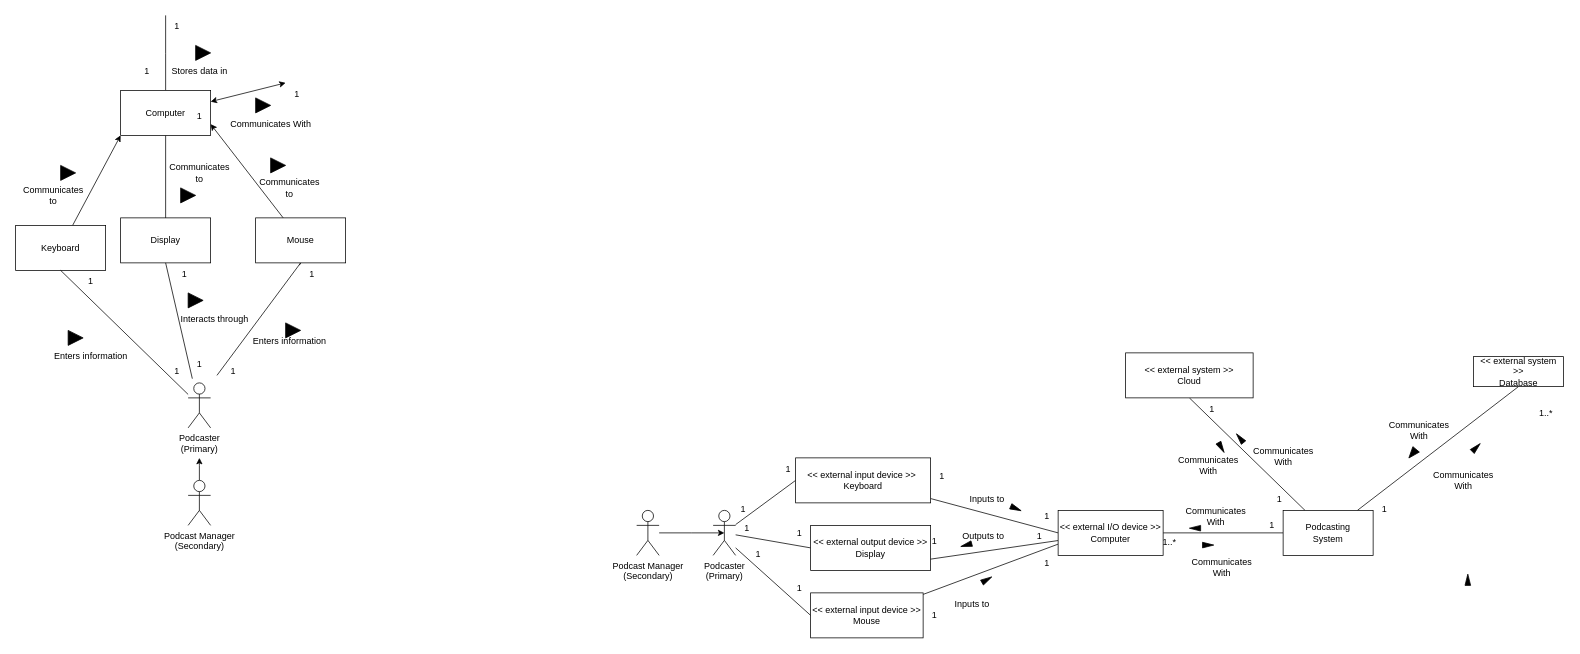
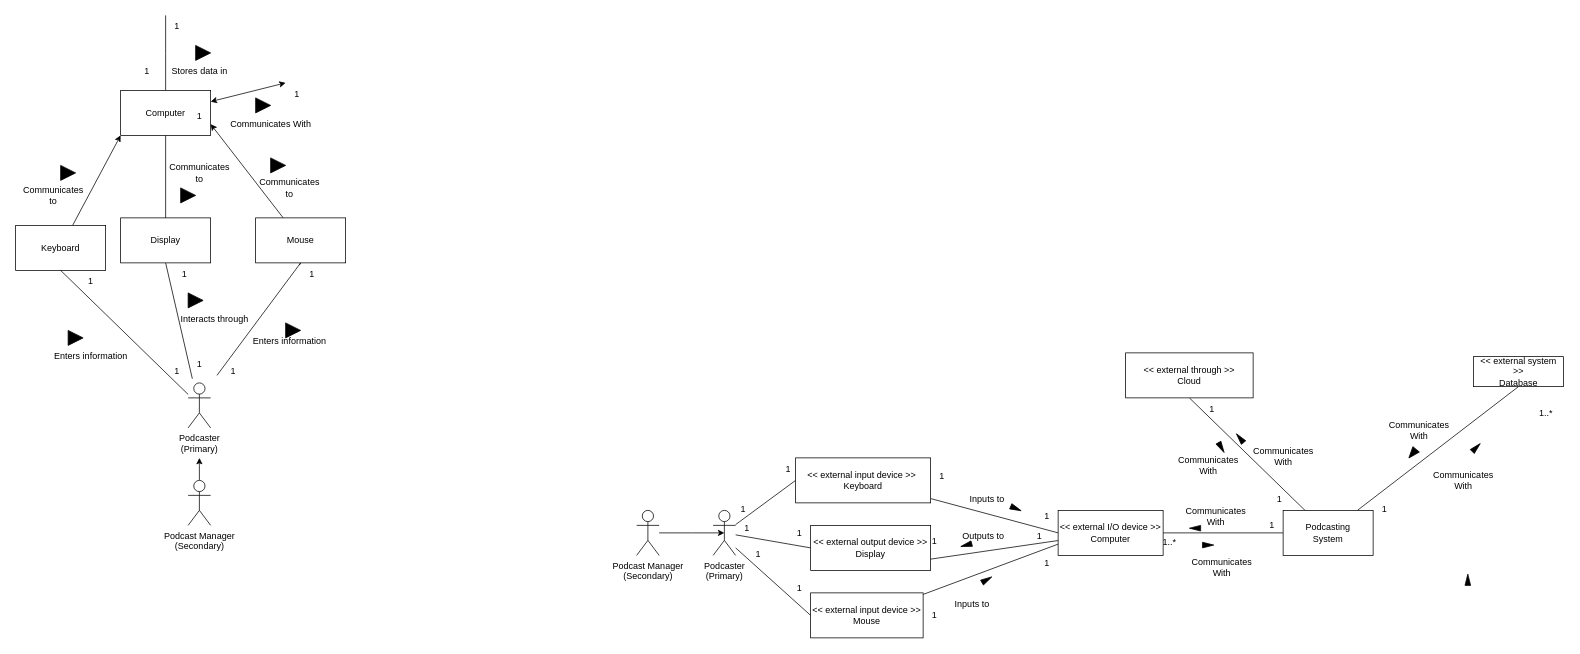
  <mxCell id="0" />
  <mxCell id="1" parent="0" />
  <mxCell id="2" style="rounded=0;orthogonalLoop=1;jettySize=auto;html=1;entryX=0.5;entryY=1;entryDx=0;entryDy=0;endArrow=none;endFill=0;" parent="1" edge="1"><mxGeometry relative="1" as="geometry"><mxPoint x="398.474" y="353.048" as="sourcePoint" /><mxPoint x="400" y="350" as="targetPoint" /></mxGeometry></mxCell>
  <mxCell id="3" value="Podcaster&lt;br&gt;(Primary)" style="shape=umlActor;verticalLabelPosition=bottom;verticalAlign=top;html=1;outlineConnect=0;" parent="1" vertex="1"><mxGeometry x="250" y="510" width="30" height="60" as="geometry" /></mxCell>
  <mxCell id="4" value="1" style="text;html=1;align=center;verticalAlign=middle;resizable=0;points=[];autosize=1;strokeColor=none;fillColor=none;" parent="1" vertex="1"><mxGeometry x="220" y="480" width="30" height="30" as="geometry" /></mxCell>
  <mxCell id="5" value="1" style="text;html=1;align=center;verticalAlign=middle;resizable=0;points=[];autosize=1;strokeColor=none;fillColor=none;" parent="1" vertex="1"><mxGeometry x="250" y="470" width="30" height="30" as="geometry" /></mxCell>
  <mxCell id="6" value="1" style="text;html=1;align=center;verticalAlign=middle;resizable=0;points=[];autosize=1;strokeColor=none;fillColor=none;" parent="1" vertex="1"><mxGeometry x="295" y="480" width="30" height="30" as="geometry" /></mxCell>
  <mxCell id="7" style="rounded=0;orthogonalLoop=1;jettySize=auto;html=1;entryX=0;entryY=1;entryDx=0;entryDy=0;" parent="1" source="8" target="21" edge="1"><mxGeometry relative="1" as="geometry" /></mxCell>
  <mxCell id="8" value="Keyboard" style="rounded=0;whiteSpace=wrap;html=1;" parent="1" vertex="1"><mxGeometry x="20" y="300" width="120" height="60" as="geometry" /></mxCell>
  <mxCell id="9" style="rounded=0;orthogonalLoop=1;jettySize=auto;html=1;entryX=1;entryY=0.75;entryDx=0;entryDy=0;" parent="1" source="10" target="21" edge="1"><mxGeometry relative="1" as="geometry" /></mxCell>
  <mxCell id="10" value="Mouse" style="rounded=0;whiteSpace=wrap;html=1;" parent="1" vertex="1"><mxGeometry x="340" y="290" width="120" height="60" as="geometry" /></mxCell>
  <mxCell id="11" value="" style="edgeStyle=orthogonalEdgeStyle;rounded=0;orthogonalLoop=1;jettySize=auto;html=1;entryX=1;entryY=0;entryDx=0;entryDy=0;" parent="1" source="12" target="12" edge="1"><mxGeometry relative="1" as="geometry"><Array as="points"><mxPoint x="260" y="290" /></Array></mxGeometry></mxCell>
  <mxCell id="12" value="Display" style="rounded=0;whiteSpace=wrap;html=1;" parent="1" vertex="1"><mxGeometry x="160" y="290" width="120" height="60" as="geometry" /></mxCell>
  <mxCell id="13" value="Enters information" style="text;html=1;align=center;verticalAlign=middle;resizable=0;points=[];autosize=1;strokeColor=none;fillColor=none;" parent="1" vertex="1"><mxGeometry x="60" y="460" width="120" height="30" as="geometry" /></mxCell>
  <mxCell id="14" value="Enters information" style="text;html=1;align=center;verticalAlign=middle;resizable=0;points=[];autosize=1;strokeColor=none;fillColor=none;" parent="1" vertex="1"><mxGeometry x="325" y="440" width="120" height="30" as="geometry" /></mxCell>
  <mxCell id="15" value="" style="rounded=0;orthogonalLoop=1;jettySize=auto;html=1;entryX=0.5;entryY=1;entryDx=0;entryDy=0;endArrow=none;endFill=0;exitX=0.187;exitY=1.147;exitDx=0;exitDy=0;exitPerimeter=0;" parent="1" source="5" target="12" edge="1"><mxGeometry relative="1" as="geometry"><mxPoint x="250" y="487.08" as="sourcePoint" /><mxPoint x="223.586" y="379.999" as="targetPoint" /></mxGeometry></mxCell>
  <mxCell id="16" style="rounded=0;orthogonalLoop=1;jettySize=auto;html=1;endArrow=none;endFill=0;exitX=0.5;exitY=1;exitDx=0;exitDy=0;" parent="1" source="8" target="3" edge="1"><mxGeometry relative="1" as="geometry"><mxPoint x="97.686" y="387.028" as="sourcePoint" /></mxGeometry></mxCell>
  <mxCell id="17" value="" style="rounded=0;orthogonalLoop=1;jettySize=auto;html=1;entryX=0.5;entryY=1;entryDx=0;entryDy=0;endArrow=none;endFill=0;" parent="1" target="10" edge="1"><mxGeometry relative="1" as="geometry"><mxPoint x="288.45" y="500" as="sourcePoint" /><mxPoint x="379.993" y="388.123" as="targetPoint" /></mxGeometry></mxCell>
  <mxCell id="18" style="edgeStyle=orthogonalEdgeStyle;rounded=0;orthogonalLoop=1;jettySize=auto;html=1;entryX=0.5;entryY=1;entryDx=0;entryDy=0;endArrow=none;endFill=0;" parent="1" source="21" edge="1"><mxGeometry relative="1" as="geometry"><mxPoint x="220" y="20" as="targetPoint" /></mxGeometry></mxCell>
  <mxCell id="19" style="edgeStyle=orthogonalEdgeStyle;rounded=0;orthogonalLoop=1;jettySize=auto;html=1;entryX=0.5;entryY=0;entryDx=0;entryDy=0;endArrow=none;" parent="1" source="21" target="12" edge="1"><mxGeometry relative="1" as="geometry" /></mxCell>
  <mxCell id="20" style="rounded=0;orthogonalLoop=1;jettySize=auto;html=1;entryX=0;entryY=1;entryDx=0;entryDy=0;startArrow=classic;startFill=1;" parent="1" source="21" edge="1"><mxGeometry relative="1" as="geometry"><mxPoint x="379.99" y="110" as="targetPoint" /></mxGeometry></mxCell>
  <mxCell id="21" value="Computer" style="rounded=0;whiteSpace=wrap;html=1;" parent="1" vertex="1"><mxGeometry x="160" y="120" width="120" height="60" as="geometry" /></mxCell>
  <mxCell id="22" style="edgeStyle=orthogonalEdgeStyle;rounded=0;orthogonalLoop=1;jettySize=auto;html=1;" parent="1" source="23" edge="1"><mxGeometry relative="1" as="geometry"><mxPoint x="265" y="610" as="targetPoint" /></mxGeometry></mxCell>
  <mxCell id="23" value="Podcast Manager&lt;br&gt;(Secondary)" style="shape=umlActor;verticalLabelPosition=bottom;verticalAlign=top;html=1;outlineConnect=0;" parent="1" vertex="1"><mxGeometry x="250" y="640" width="30" height="60" as="geometry" /></mxCell>
  <mxCell id="24" value="" style="triangle;whiteSpace=wrap;html=1;fillColor=#000000;" parent="1" vertex="1"><mxGeometry x="90" y="440" width="20" height="20" as="geometry" /></mxCell>
  <mxCell id="25" value="" style="triangle;whiteSpace=wrap;html=1;fillColor=#000000;" parent="1" vertex="1"><mxGeometry x="379.99" y="430" width="20" height="20" as="geometry" /></mxCell>
  <mxCell id="26" value="" style="triangle;whiteSpace=wrap;html=1;fillColor=#000000;" parent="1" vertex="1"><mxGeometry x="250" y="390" width="20" height="20" as="geometry" /></mxCell>
  <mxCell id="27" value="Interacts through" style="text;html=1;align=center;verticalAlign=middle;resizable=0;points=[];autosize=1;strokeColor=none;fillColor=none;" parent="1" vertex="1"><mxGeometry x="230" y="410" width="110" height="30" as="geometry" /></mxCell>
  <mxCell id="28" value="Communicates&lt;br&gt;to" style="text;html=1;align=center;verticalAlign=middle;resizable=0;points=[];autosize=1;strokeColor=none;fillColor=none;" parent="1" vertex="1"><mxGeometry x="20" y="240" width="100" height="40" as="geometry" /></mxCell>
  <mxCell id="29" value="Stores data in" style="text;html=1;align=center;verticalAlign=middle;resizable=0;points=[];autosize=1;strokeColor=none;fillColor=none;" parent="1" vertex="1"><mxGeometry x="215" y="80" width="100" height="30" as="geometry" /></mxCell>
  <mxCell id="30" value="1" style="text;html=1;align=center;verticalAlign=middle;resizable=0;points=[];autosize=1;strokeColor=none;fillColor=none;" parent="1" vertex="1"><mxGeometry x="105" y="360" width="30" height="30" as="geometry" /></mxCell>
  <mxCell id="31" value="1" style="text;html=1;align=center;verticalAlign=middle;resizable=0;points=[];autosize=1;strokeColor=none;fillColor=none;" parent="1" vertex="1"><mxGeometry x="399.99" y="350" width="30" height="30" as="geometry" /></mxCell>
  <mxCell id="32" value="1" style="text;html=1;align=center;verticalAlign=middle;resizable=0;points=[];autosize=1;strokeColor=none;fillColor=none;" parent="1" vertex="1"><mxGeometry x="230" y="350" width="30" height="30" as="geometry" /></mxCell>
  <mxCell id="33" value="1" style="text;html=1;align=center;verticalAlign=middle;resizable=0;points=[];autosize=1;strokeColor=none;fillColor=none;" parent="1" vertex="1"><mxGeometry x="220" y="20" width="30" height="30" as="geometry" /></mxCell>
  <mxCell id="34" value="Communicates With" style="text;html=1;align=center;verticalAlign=middle;resizable=0;points=[];autosize=1;strokeColor=none;fillColor=none;" parent="1" vertex="1"><mxGeometry x="295" y="150" width="130" height="30" as="geometry" /></mxCell>
  <mxCell id="35" value="1" style="text;html=1;align=center;verticalAlign=middle;resizable=0;points=[];autosize=1;strokeColor=none;fillColor=none;" parent="1" vertex="1"><mxGeometry x="379.99" y="110" width="30" height="30" as="geometry" /></mxCell>
  <mxCell id="36" value="1" style="text;html=1;align=center;verticalAlign=middle;resizable=0;points=[];autosize=1;strokeColor=none;fillColor=none;" parent="1" vertex="1"><mxGeometry x="250" y="140" width="30" height="30" as="geometry" /></mxCell>
  <mxCell id="37" value="Communicates&lt;br&gt;to" style="text;html=1;align=center;verticalAlign=middle;resizable=0;points=[];autosize=1;strokeColor=none;fillColor=none;" parent="1" vertex="1"><mxGeometry x="335" y="230" width="100" height="40" as="geometry" /></mxCell>
  <mxCell id="38" value="Communicates&lt;br&gt;to" style="text;html=1;align=center;verticalAlign=middle;resizable=0;points=[];autosize=1;strokeColor=none;fillColor=none;" parent="1" vertex="1"><mxGeometry x="215" y="210" width="100" height="40" as="geometry" /></mxCell>
  <mxCell id="39" value="" style="triangle;whiteSpace=wrap;html=1;fillColor=#000000;" parent="1" vertex="1"><mxGeometry x="359.99" y="210" width="20" height="20" as="geometry" /></mxCell>
  <mxCell id="40" value="" style="triangle;whiteSpace=wrap;html=1;fillColor=#000000;" parent="1" vertex="1"><mxGeometry x="240" y="250" width="20" height="20" as="geometry" /></mxCell>
  <mxCell id="41" value="" style="triangle;whiteSpace=wrap;html=1;fillColor=#000000;" parent="1" vertex="1"><mxGeometry x="80" y="220" width="20" height="20" as="geometry" /></mxCell>
  <mxCell id="42" value="" style="triangle;whiteSpace=wrap;html=1;fillColor=#000000;" parent="1" vertex="1"><mxGeometry x="340" y="130" width="20" height="20" as="geometry" /></mxCell>
  <mxCell id="43" value="" style="triangle;whiteSpace=wrap;html=1;fillColor=#000000;" parent="1" vertex="1"><mxGeometry x="260" y="60" width="20" height="20" as="geometry" /></mxCell>
  <mxCell id="44" value="1" style="text;html=1;align=center;verticalAlign=middle;resizable=0;points=[];autosize=1;strokeColor=none;fillColor=none;" parent="1" vertex="1"><mxGeometry x="180" y="80" width="30" height="30" as="geometry" /></mxCell>
  <mxCell id="45" style="rounded=0;orthogonalLoop=1;jettySize=auto;html=1;entryX=0;entryY=0.5;entryDx=0;entryDy=0;endArrow=none;endFill=0;" edge="1" parent="1" source="48" target="53"><mxGeometry relative="1" as="geometry" /></mxCell>
  <mxCell id="46" style="rounded=0;orthogonalLoop=1;jettySize=auto;html=1;entryX=0;entryY=0.5;entryDx=0;entryDy=0;endArrow=none;endFill=0;" edge="1" parent="1" target="52"><mxGeometry relative="1" as="geometry"><mxPoint x="980" y="730.001" as="sourcePoint" /><mxPoint x="1140" y="949.43" as="targetPoint" /></mxGeometry></mxCell>
  <mxCell id="47" style="rounded=0;orthogonalLoop=1;jettySize=auto;html=1;entryX=0;entryY=0.5;entryDx=0;entryDy=0;endArrow=none;endFill=0;" edge="1" parent="1" source="48" target="50"><mxGeometry relative="1" as="geometry" /></mxCell>
  <mxCell id="48" value="Podcaster&lt;br&gt;(Primary)" style="shape=umlActor;verticalLabelPosition=bottom;verticalAlign=top;html=1;outlineConnect=0;" vertex="1" parent="1"><mxGeometry x="950" y="680" width="30" height="60" as="geometry" /></mxCell>
  <mxCell id="49" style="rounded=0;orthogonalLoop=1;jettySize=auto;html=1;entryX=0;entryY=0.5;entryDx=0;entryDy=0;endArrow=none;endFill=0;" edge="1" parent="1" source="50" target="56"><mxGeometry relative="1" as="geometry" /></mxCell>
  <mxCell id="50" value="&amp;lt;&amp;lt; external input device &amp;gt;&amp;gt;&amp;nbsp;&lt;br&gt;Keyboard" style="rounded=0;whiteSpace=wrap;html=1;" vertex="1" parent="1"><mxGeometry x="1060" y="610" width="180" height="60" as="geometry" /></mxCell>
  <mxCell id="51" style="rounded=0;orthogonalLoop=1;jettySize=auto;html=1;entryX=0;entryY=0.75;entryDx=0;entryDy=0;endArrow=none;endFill=0;" edge="1" parent="1" source="52" target="56"><mxGeometry relative="1" as="geometry" /></mxCell>
  <mxCell id="52" value="&amp;lt;&amp;lt; external input device &amp;gt;&amp;gt;&lt;br&gt;Mouse" style="rounded=0;whiteSpace=wrap;html=1;" vertex="1" parent="1"><mxGeometry x="1080" y="790" width="150" height="60" as="geometry" /></mxCell>
  <mxCell id="53" value="&amp;lt;&amp;lt; external output device &amp;gt;&amp;gt;&lt;br&gt;Display" style="rounded=0;whiteSpace=wrap;html=1;" vertex="1" parent="1"><mxGeometry x="1080" y="700" width="160" height="60" as="geometry" /></mxCell>
  <mxCell id="54" style="rounded=0;orthogonalLoop=1;jettySize=auto;html=1;entryX=1;entryY=0.75;entryDx=0;entryDy=0;endArrow=none;endFill=0;" edge="1" parent="1" source="56" target="53"><mxGeometry relative="1" as="geometry" /></mxCell>
  <mxCell id="55" style="edgeStyle=orthogonalEdgeStyle;rounded=0;orthogonalLoop=1;jettySize=auto;html=1;entryX=0;entryY=0.5;entryDx=0;entryDy=0;endArrow=none;endFill=0;" edge="1" parent="1" source="56" target="64"><mxGeometry relative="1" as="geometry" /></mxCell>
  <mxCell id="56" value="&amp;lt;&amp;lt; external I/O device &amp;gt;&amp;gt;&lt;br&gt;Computer" style="rounded=0;whiteSpace=wrap;html=1;" vertex="1" parent="1"><mxGeometry x="1410" y="680" width="140" height="60" as="geometry" /></mxCell>
  <mxCell id="57" style="edgeStyle=orthogonalEdgeStyle;rounded=0;orthogonalLoop=1;jettySize=auto;html=1;" edge="1" parent="1" source="58"><mxGeometry relative="1" as="geometry"><mxPoint x="965" y="710" as="targetPoint" /></mxGeometry></mxCell>
  <mxCell id="58" value="Podcast Manager&lt;br&gt;(Secondary)" style="shape=umlActor;verticalLabelPosition=bottom;verticalAlign=top;html=1;outlineConnect=0;" vertex="1" parent="1"><mxGeometry x="848.03" y="680" width="30" height="60" as="geometry" /></mxCell>
  <mxCell id="59" value="Inputs to" style="text;html=1;align=center;verticalAlign=middle;resizable=0;points=[];autosize=1;strokeColor=none;fillColor=none;" vertex="1" parent="1"><mxGeometry x="1280" y="650" width="70" height="30" as="geometry" /></mxCell>
  <mxCell id="60" value="Outputs to" style="text;html=1;align=center;verticalAlign=middle;resizable=0;points=[];autosize=1;strokeColor=none;fillColor=none;" vertex="1" parent="1"><mxGeometry x="1270" y="700" width="80" height="30" as="geometry" /></mxCell>
  <mxCell id="61" value="Inputs to" style="text;html=1;align=center;verticalAlign=middle;resizable=0;points=[];autosize=1;strokeColor=none;fillColor=none;" vertex="1" parent="1"><mxGeometry x="1260" y="790" width="70" height="30" as="geometry" /></mxCell>
  <mxCell id="62" style="rounded=0;orthogonalLoop=1;jettySize=auto;html=1;entryX=0.5;entryY=1;entryDx=0;entryDy=0;endArrow=none;endFill=0;" edge="1" parent="1" source="64" target="66"><mxGeometry relative="1" as="geometry" /></mxCell>
  <mxCell id="63" style="rounded=0;orthogonalLoop=1;jettySize=auto;html=1;entryX=0.5;entryY=1;entryDx=0;entryDy=0;endArrow=none;endFill=0;" edge="1" parent="1" source="64" target="67"><mxGeometry relative="1" as="geometry" /></mxCell>
  <mxCell id="64" value="Podcasting&lt;br&gt;System" style="rounded=0;whiteSpace=wrap;html=1;" vertex="1" parent="1"><mxGeometry x="1710" y="680" width="120" height="60" as="geometry" /></mxCell>
  <mxCell id="65" value="Communicates&lt;br&gt;With" style="text;html=1;align=center;verticalAlign=middle;resizable=0;points=[];autosize=1;strokeColor=none;fillColor=none;" vertex="1" parent="1"><mxGeometry x="1570" y="667.5" width="100" height="40" as="geometry" /></mxCell>
- <mxCell id="66" value="&amp;lt;&amp;lt; external system &amp;gt;&amp;gt;&lt;br&gt;Cloud" style="rounded=0;whiteSpace=wrap;html=1;" vertex="1" parent="1"><mxGeometry x="1500" y="470" width="170" height="60" as="geometry" /></mxCell>
+ <mxCell id="66" value="&amp;lt;&amp;lt; external through &amp;gt;&amp;gt;&lt;br&gt;Cloud" style="rounded=0;whiteSpace=wrap;html=1;" vertex="1" parent="1"><mxGeometry x="1500" y="470" width="170" height="60" as="geometry" /></mxCell>
  <mxCell id="67" value="&amp;lt;&amp;lt; external system &amp;gt;&amp;gt;&lt;br&gt;Database" style="rounded=0;whiteSpace=wrap;html=1;" vertex="1" parent="1"><mxGeometry x="1963.75" y="475" width="120" height="40" as="geometry" /></mxCell>
  <mxCell id="68" value="Communicates&lt;br&gt;With" style="text;html=1;align=center;verticalAlign=middle;resizable=0;points=[];autosize=1;strokeColor=none;fillColor=none;" vertex="1" parent="1"><mxGeometry x="1560" y="600" width="100" height="40" as="geometry" /></mxCell>
  <mxCell id="69" value="Communicates&lt;br&gt;With" style="text;html=1;align=center;verticalAlign=middle;resizable=0;points=[];autosize=1;strokeColor=none;fillColor=none;" vertex="1" parent="1"><mxGeometry x="1900" y="620" width="100" height="40" as="geometry" /></mxCell>
  <mxCell id="70" value="" style="triangle;whiteSpace=wrap;html=1;rotation=-90;fillColor=#000000;" vertex="1" parent="1"><mxGeometry x="1948.75" y="768.75" width="15" height="7.5" as="geometry" /></mxCell>
  <mxCell id="71" value="" style="triangle;whiteSpace=wrap;html=1;rotation=130;fillColor=#000000;" vertex="1" parent="1"><mxGeometry x="1875" y="598.75" width="15" height="11.25" as="geometry" /></mxCell>
  <mxCell id="72" value="" style="triangle;whiteSpace=wrap;html=1;rotation=-129;fillColor=#000000;" vertex="1" parent="1"><mxGeometry x="1645" y="580" width="15" height="7.5" as="geometry" /></mxCell>
  <mxCell id="73" value="" style="triangle;whiteSpace=wrap;html=1;rotation=60;fillColor=#000000;" vertex="1" parent="1"><mxGeometry x="1620" y="592.5" width="15" height="7.5" as="geometry" /></mxCell>
  <mxCell id="74" value="" style="triangle;whiteSpace=wrap;html=1;rotation=-180;fillColor=#000000;" vertex="1" parent="1"><mxGeometry x="1585" y="700" width="15" height="7.5" as="geometry" /></mxCell>
  <mxCell id="75" value="" style="triangle;whiteSpace=wrap;html=1;rotation=0;fillColor=#000000;" vertex="1" parent="1"><mxGeometry x="1602.5" y="722.5" width="15" height="7.5" as="geometry" /></mxCell>
  <mxCell id="76" value="" style="triangle;whiteSpace=wrap;html=1;rotation=-67;fillColor=#000000;direction=south;" vertex="1" parent="1"><mxGeometry x="1350" y="670" width="7.5" height="15" as="geometry" /></mxCell>
  <mxCell id="77" value="" style="triangle;whiteSpace=wrap;html=1;rotation=-30;fillColor=#000000;" vertex="1" parent="1"><mxGeometry x="1307.5" y="768.75" width="15" height="7.5" as="geometry" /></mxCell>
  <mxCell id="78" value="" style="triangle;whiteSpace=wrap;html=1;rotation=-195;fillColor=#000000;" vertex="1" parent="1"><mxGeometry x="1280" y="722.5" width="15" height="7.5" as="geometry" /></mxCell>
  <mxCell id="79" value="Communicates&lt;br&gt;With" style="text;html=1;align=center;verticalAlign=middle;resizable=0;points=[];autosize=1;strokeColor=none;fillColor=none;" vertex="1" parent="1"><mxGeometry x="1841.25" y="552.5" width="100" height="40" as="geometry" /></mxCell>
  <mxCell id="80" value="" style="triangle;whiteSpace=wrap;html=1;rotation=-45;fillColor=#000000;" vertex="1" parent="1"><mxGeometry x="1960" y="592.5" width="15" height="7.5" as="geometry" /></mxCell>
  <mxCell id="81" value="Communicates&lt;br&gt;With" style="text;html=1;align=center;verticalAlign=middle;resizable=0;points=[];autosize=1;strokeColor=none;fillColor=none;" vertex="1" parent="1"><mxGeometry x="1660" y="587.5" width="100" height="40" as="geometry" /></mxCell>
  <mxCell id="82" value="Communicates&lt;br&gt;With" style="text;html=1;align=center;verticalAlign=middle;resizable=0;points=[];autosize=1;strokeColor=none;fillColor=none;" vertex="1" parent="1"><mxGeometry x="1577.5" y="736.25" width="100" height="40" as="geometry" /></mxCell>
  <mxCell id="83" value="1..*" style="text;html=1;align=center;verticalAlign=middle;resizable=0;points=[];autosize=1;strokeColor=none;fillColor=none;" vertex="1" parent="1"><mxGeometry x="2040" y="535" width="40" height="30" as="geometry" /></mxCell>
  <mxCell id="84" value="1" style="text;html=1;align=center;verticalAlign=middle;resizable=0;points=[];autosize=1;strokeColor=none;fillColor=none;" vertex="1" parent="1"><mxGeometry x="1830" y="662.5" width="30" height="30" as="geometry" /></mxCell>
  <mxCell id="85" value="1" style="text;html=1;align=center;verticalAlign=middle;resizable=0;points=[];autosize=1;strokeColor=none;fillColor=none;" vertex="1" parent="1"><mxGeometry x="1690" y="650" width="30" height="30" as="geometry" /></mxCell>
  <mxCell id="86" value="1" style="text;html=1;align=center;verticalAlign=middle;resizable=0;points=[];autosize=1;strokeColor=none;fillColor=none;" vertex="1" parent="1"><mxGeometry x="1600" y="530" width="30" height="30" as="geometry" /></mxCell>
  <mxCell id="87" value="1" style="text;html=1;align=center;verticalAlign=middle;resizable=0;points=[];autosize=1;strokeColor=none;fillColor=none;" vertex="1" parent="1"><mxGeometry x="1680" y="685" width="30" height="30" as="geometry" /></mxCell>
  <mxCell id="88" value="1..*" style="text;html=1;align=center;verticalAlign=middle;resizable=0;points=[];autosize=1;strokeColor=none;fillColor=none;" vertex="1" parent="1"><mxGeometry x="1537.5" y="707.5" width="40" height="30" as="geometry" /></mxCell>
  <mxCell id="89" value="1" style="text;html=1;align=center;verticalAlign=middle;resizable=0;points=[];autosize=1;strokeColor=none;fillColor=none;" vertex="1" parent="1"><mxGeometry x="1380" y="672.5" width="30" height="30" as="geometry" /></mxCell>
  <mxCell id="90" value="1" style="text;html=1;align=center;verticalAlign=middle;resizable=0;points=[];autosize=1;strokeColor=none;fillColor=none;" vertex="1" parent="1"><mxGeometry x="1380" y="736.25" width="30" height="30" as="geometry" /></mxCell>
  <mxCell id="91" value="1" style="text;html=1;align=center;verticalAlign=middle;resizable=0;points=[];autosize=1;strokeColor=none;fillColor=none;" vertex="1" parent="1"><mxGeometry x="1370" y="700" width="30" height="30" as="geometry" /></mxCell>
  <mxCell id="92" value="1" style="text;html=1;align=center;verticalAlign=middle;resizable=0;points=[];autosize=1;strokeColor=none;fillColor=none;" vertex="1" parent="1"><mxGeometry x="1230" y="805" width="30" height="30" as="geometry" /></mxCell>
  <mxCell id="93" value="1" style="text;html=1;align=center;verticalAlign=middle;resizable=0;points=[];autosize=1;strokeColor=none;fillColor=none;" vertex="1" parent="1"><mxGeometry x="1230" y="706.25" width="30" height="30" as="geometry" /></mxCell>
  <mxCell id="94" value="1" style="text;html=1;align=center;verticalAlign=middle;resizable=0;points=[];autosize=1;strokeColor=none;fillColor=none;" vertex="1" parent="1"><mxGeometry x="1240" y="620" width="30" height="30" as="geometry" /></mxCell>
  <mxCell id="95" value="1" style="text;html=1;align=center;verticalAlign=middle;resizable=0;points=[];autosize=1;strokeColor=none;fillColor=none;" vertex="1" parent="1"><mxGeometry x="974.67" y="662.5" width="30" height="30" as="geometry" /></mxCell>
  <mxCell id="96" value="1" style="text;html=1;align=center;verticalAlign=middle;resizable=0;points=[];autosize=1;strokeColor=none;fillColor=none;" vertex="1" parent="1"><mxGeometry x="980" y="688.75" width="30" height="30" as="geometry" /></mxCell>
  <mxCell id="97" value="1" style="text;html=1;align=center;verticalAlign=middle;resizable=0;points=[];autosize=1;strokeColor=none;fillColor=none;" vertex="1" parent="1"><mxGeometry x="995.32" y="722.5" width="30" height="30" as="geometry" /></mxCell>
  <mxCell id="98" value="1" style="text;html=1;align=center;verticalAlign=middle;resizable=0;points=[];autosize=1;strokeColor=none;fillColor=none;" vertex="1" parent="1"><mxGeometry x="1035" y="610" width="30" height="30" as="geometry" /></mxCell>
  <mxCell id="99" value="1" style="text;html=1;align=center;verticalAlign=middle;resizable=0;points=[];autosize=1;strokeColor=none;fillColor=none;" vertex="1" parent="1"><mxGeometry x="1050" y="695" width="30" height="30" as="geometry" /></mxCell>
  <mxCell id="100" value="1" style="text;html=1;align=center;verticalAlign=middle;resizable=0;points=[];autosize=1;strokeColor=none;fillColor=none;" vertex="1" parent="1"><mxGeometry x="1050" y="768.75" width="30" height="30" as="geometry" /></mxCell>
